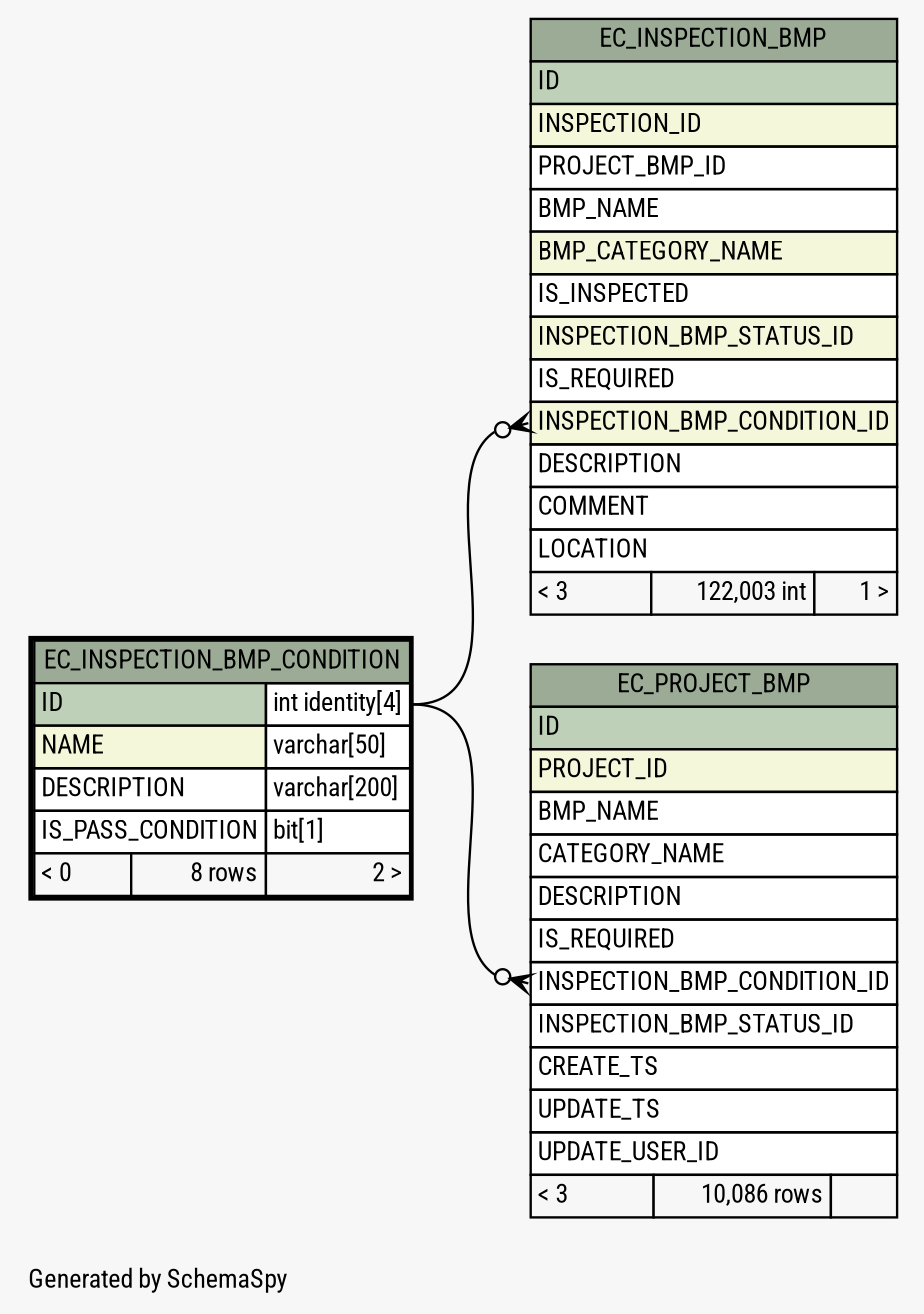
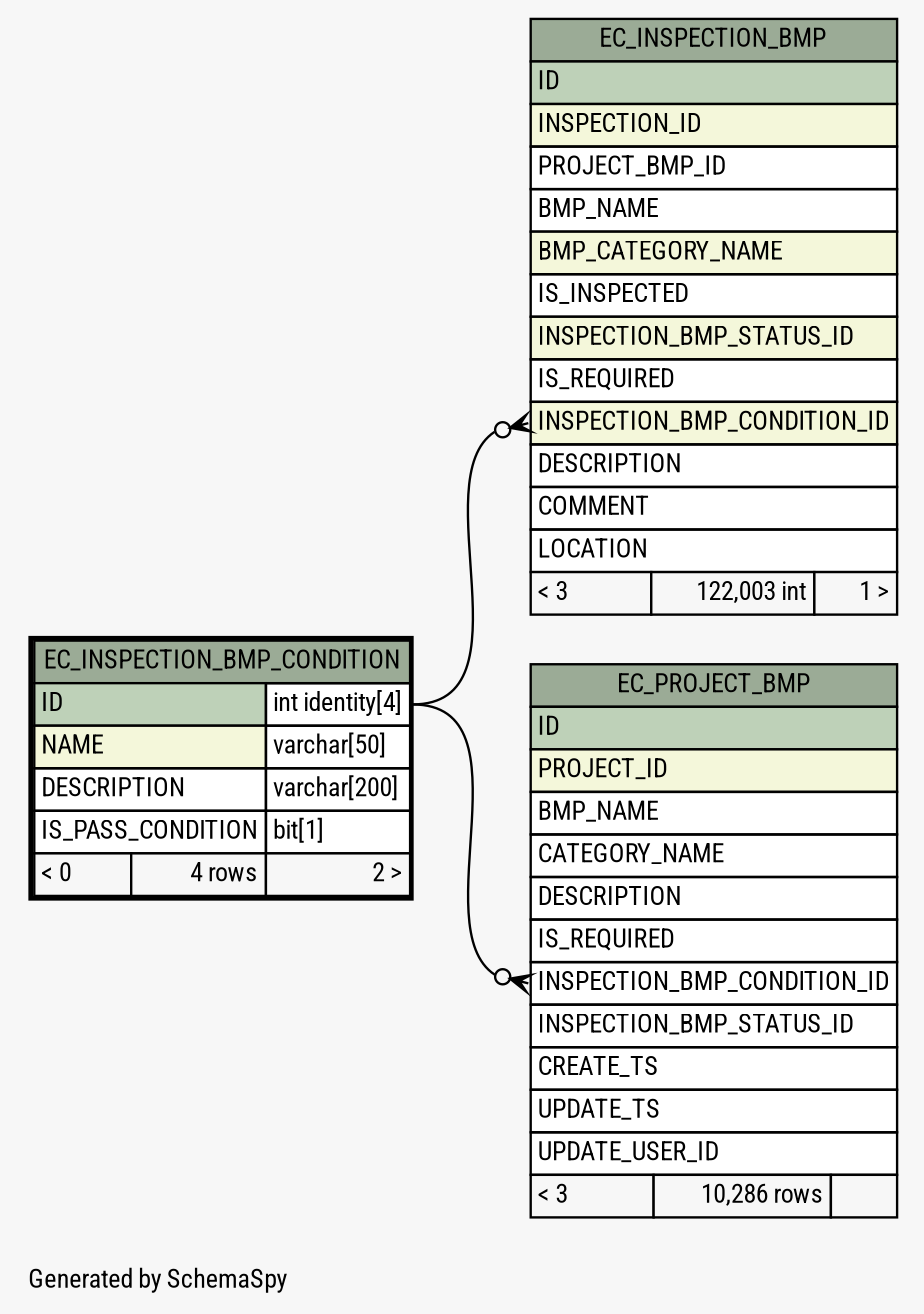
  digraph {
    bgcolor="#f7f7f7"
    fontname="Roboto Condensed"
    fontsize=11
    label="\nGenerated by SchemaSpy"
    labeljust=l
    nodesep=0.18
    rankdir=RL
    ranksep=0.46
    node [fontname="Roboto Condensed" fontsize=11 shape=plaintext]
    edge [arrowhead=none arrowsize=0.8 arrowtail=crowodot dir=back fontname="Roboto Condensed" headport="ID.type:e" tailport="INSPECTION_BMP_CONDITION_ID:w"]
    n1 [label=<     <TABLE BORDER="0" CELLBORDER="1" CELLSPACING="0" BGCOLOR="#ffffff">       <TR><TD COLSPAN="3" BGCOLOR="#9bab96" ALIGN="CENTER">EC_INSPECTION_BMP</TD></TR>       <TR><TD PORT="ID" COLSPAN="3" BGCOLOR="#bed1b8" ALIGN="LEFT">ID</TD></TR>       <TR><TD PORT="INSPECTION_ID" COLSPAN="3" BGCOLOR="#f4f7da" ALIGN="LEFT">INSPECTION_ID</TD></TR>       <TR><TD PORT="PROJECT_BMP_ID" COLSPAN="3" ALIGN="LEFT">PROJECT_BMP_ID</TD></TR>       <TR><TD PORT="BMP_NAME" COLSPAN="3" ALIGN="LEFT">BMP_NAME</TD></TR>       <TR><TD PORT="BMP_CATEGORY_NAME" COLSPAN="3" BGCOLOR="#f4f7da" ALIGN="LEFT">BMP_CATEGORY_NAME</TD></TR>       <TR><TD PORT="IS_INSPECTED" COLSPAN="3" ALIGN="LEFT">IS_INSPECTED</TD></TR>       <TR><TD PORT="INSPECTION_BMP_STATUS_ID" COLSPAN="3" BGCOLOR="#f4f7da" ALIGN="LEFT">INSPECTION_BMP_STATUS_ID</TD></TR>       <TR><TD PORT="IS_REQUIRED" COLSPAN="3" ALIGN="LEFT">IS_REQUIRED</TD></TR>       <TR><TD PORT="INSPECTION_BMP_CONDITION_ID" COLSPAN="3" BGCOLOR="#f4f7da" ALIGN="LEFT">INSPECTION_BMP_CONDITION_ID</TD></TR>       <TR><TD PORT="DESCRIPTION" COLSPAN="3" ALIGN="LEFT">DESCRIPTION</TD></TR>       <TR><TD PORT="COMMENT" COLSPAN="3" ALIGN="LEFT">COMMENT</TD></TR>       <TR><TD PORT="LOCATION" COLSPAN="3" ALIGN="LEFT">LOCATION</TD></TR>       <TR><TD ALIGN="LEFT" BGCOLOR="#f7f7f7">&lt; 3</TD><TD ALIGN="RIGHT" BGCOLOR="#f7f7f7">122,003 int</TD><TD ALIGN="RIGHT" BGCOLOR="#f7f7f7">1 &gt;</TD></TR>     </TABLE>>]
-   n2 [label=<     <TABLE BORDER="2" CELLBORDER="1" CELLSPACING="0" BGCOLOR="#ffffff">       <TR><TD COLSPAN="3" BGCOLOR="#9bab96" ALIGN="CENTER">EC_INSPECTION_BMP_CONDITION</TD></TR>       <TR><TD PORT="ID" COLSPAN="2" BGCOLOR="#bed1b8" ALIGN="LEFT">ID</TD><TD PORT="ID.type" ALIGN="LEFT">int identity[4]</TD></TR>       <TR><TD PORT="NAME" COLSPAN="2" BGCOLOR="#f4f7da" ALIGN="LEFT">NAME</TD><TD PORT="NAME.type" ALIGN="LEFT">varchar[50]</TD></TR>       <TR><TD PORT="DESCRIPTION" COLSPAN="2" ALIGN="LEFT">DESCRIPTION</TD><TD PORT="DESCRIPTION.type" ALIGN="LEFT">varchar[200]</TD></TR>       <TR><TD PORT="IS_PASS_CONDITION" COLSPAN="2" ALIGN="LEFT">IS_PASS_CONDITION</TD><TD PORT="IS_PASS_CONDITION.type" ALIGN="LEFT">bit[1]</TD></TR>       <TR><TD ALIGN="LEFT" BGCOLOR="#f7f7f7">&lt; 0</TD><TD ALIGN="RIGHT" BGCOLOR="#f7f7f7">8 rows</TD><TD ALIGN="RIGHT" BGCOLOR="#f7f7f7">2 &gt;</TD></TR>     </TABLE>>]
-   n3 [label=<     <TABLE BORDER="0" CELLBORDER="1" CELLSPACING="0" BGCOLOR="#ffffff">       <TR><TD COLSPAN="3" BGCOLOR="#9bab96" ALIGN="CENTER">EC_PROJECT_BMP</TD></TR>       <TR><TD PORT="ID" COLSPAN="3" BGCOLOR="#bed1b8" ALIGN="LEFT">ID</TD></TR>       <TR><TD PORT="PROJECT_ID" COLSPAN="3" BGCOLOR="#f4f7da" ALIGN="LEFT">PROJECT_ID</TD></TR>       <TR><TD PORT="BMP_NAME" COLSPAN="3" ALIGN="LEFT">BMP_NAME</TD></TR>       <TR><TD PORT="CATEGORY_NAME" COLSPAN="3" ALIGN="LEFT">CATEGORY_NAME</TD></TR>       <TR><TD PORT="DESCRIPTION" COLSPAN="3" ALIGN="LEFT">DESCRIPTION</TD></TR>       <TR><TD PORT="IS_REQUIRED" COLSPAN="3" ALIGN="LEFT">IS_REQUIRED</TD></TR>       <TR><TD PORT="INSPECTION_BMP_CONDITION_ID" COLSPAN="3" ALIGN="LEFT">INSPECTION_BMP_CONDITION_ID</TD></TR>       <TR><TD PORT="INSPECTION_BMP_STATUS_ID" COLSPAN="3" ALIGN="LEFT">INSPECTION_BMP_STATUS_ID</TD></TR>       <TR><TD PORT="CREATE_TS" COLSPAN="3" ALIGN="LEFT">CREATE_TS</TD></TR>       <TR><TD PORT="UPDATE_TS" COLSPAN="3" ALIGN="LEFT">UPDATE_TS</TD></TR>       <TR><TD PORT="UPDATE_USER_ID" COLSPAN="3" ALIGN="LEFT">UPDATE_USER_ID</TD></TR>       <TR><TD ALIGN="LEFT" BGCOLOR="#f7f7f7">&lt; 3</TD><TD ALIGN="RIGHT" BGCOLOR="#f7f7f7">10,086 rows</TD><TD ALIGN="RIGHT" BGCOLOR="#f7f7f7">  </TD></TR>     </TABLE>>]
+   n2 [label=<     <TABLE BORDER="2" CELLBORDER="1" CELLSPACING="0" BGCOLOR="#ffffff">       <TR><TD COLSPAN="3" BGCOLOR="#9bab96" ALIGN="CENTER">EC_INSPECTION_BMP_CONDITION</TD></TR>       <TR><TD PORT="ID" COLSPAN="2" BGCOLOR="#bed1b8" ALIGN="LEFT">ID</TD><TD PORT="ID.type" ALIGN="LEFT">int identity[4]</TD></TR>       <TR><TD PORT="NAME" COLSPAN="2" BGCOLOR="#f4f7da" ALIGN="LEFT">NAME</TD><TD PORT="NAME.type" ALIGN="LEFT">varchar[50]</TD></TR>       <TR><TD PORT="DESCRIPTION" COLSPAN="2" ALIGN="LEFT">DESCRIPTION</TD><TD PORT="DESCRIPTION.type" ALIGN="LEFT">varchar[200]</TD></TR>       <TR><TD PORT="IS_PASS_CONDITION" COLSPAN="2" ALIGN="LEFT">IS_PASS_CONDITION</TD><TD PORT="IS_PASS_CONDITION.type" ALIGN="LEFT">bit[1]</TD></TR>       <TR><TD ALIGN="LEFT" BGCOLOR="#f7f7f7">&lt; 0</TD><TD ALIGN="RIGHT" BGCOLOR="#f7f7f7">4 rows</TD><TD ALIGN="RIGHT" BGCOLOR="#f7f7f7">2 &gt;</TD></TR>     </TABLE>>]
+   n3 [label=<     <TABLE BORDER="0" CELLBORDER="1" CELLSPACING="0" BGCOLOR="#ffffff">       <TR><TD COLSPAN="3" BGCOLOR="#9bab96" ALIGN="CENTER">EC_PROJECT_BMP</TD></TR>       <TR><TD PORT="ID" COLSPAN="3" BGCOLOR="#bed1b8" ALIGN="LEFT">ID</TD></TR>       <TR><TD PORT="PROJECT_ID" COLSPAN="3" BGCOLOR="#f4f7da" ALIGN="LEFT">PROJECT_ID</TD></TR>       <TR><TD PORT="BMP_NAME" COLSPAN="3" ALIGN="LEFT">BMP_NAME</TD></TR>       <TR><TD PORT="CATEGORY_NAME" COLSPAN="3" ALIGN="LEFT">CATEGORY_NAME</TD></TR>       <TR><TD PORT="DESCRIPTION" COLSPAN="3" ALIGN="LEFT">DESCRIPTION</TD></TR>       <TR><TD PORT="IS_REQUIRED" COLSPAN="3" ALIGN="LEFT">IS_REQUIRED</TD></TR>       <TR><TD PORT="INSPECTION_BMP_CONDITION_ID" COLSPAN="3" ALIGN="LEFT">INSPECTION_BMP_CONDITION_ID</TD></TR>       <TR><TD PORT="INSPECTION_BMP_STATUS_ID" COLSPAN="3" ALIGN="LEFT">INSPECTION_BMP_STATUS_ID</TD></TR>       <TR><TD PORT="CREATE_TS" COLSPAN="3" ALIGN="LEFT">CREATE_TS</TD></TR>       <TR><TD PORT="UPDATE_TS" COLSPAN="3" ALIGN="LEFT">UPDATE_TS</TD></TR>       <TR><TD PORT="UPDATE_USER_ID" COLSPAN="3" ALIGN="LEFT">UPDATE_USER_ID</TD></TR>       <TR><TD ALIGN="LEFT" BGCOLOR="#f7f7f7">&lt; 3</TD><TD ALIGN="RIGHT" BGCOLOR="#f7f7f7">10,286 rows</TD><TD ALIGN="RIGHT" BGCOLOR="#f7f7f7">  </TD></TR>     </TABLE>>]
    n1 -> n2
    n3 -> n2
  }
